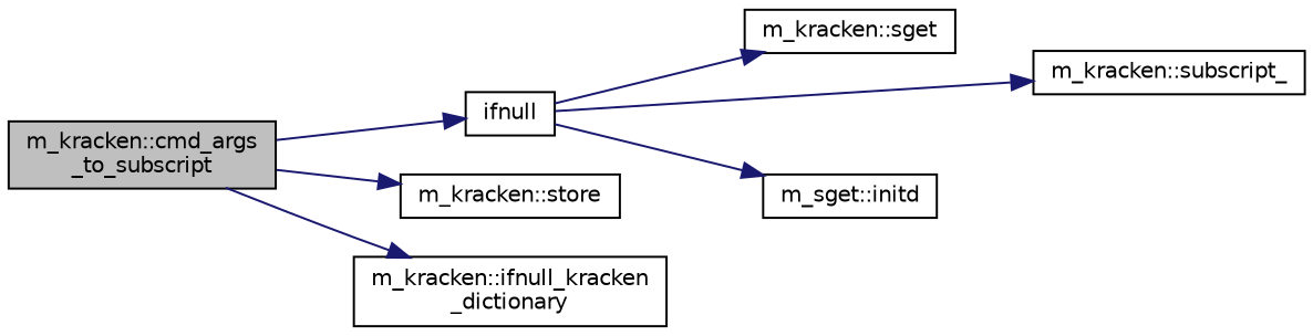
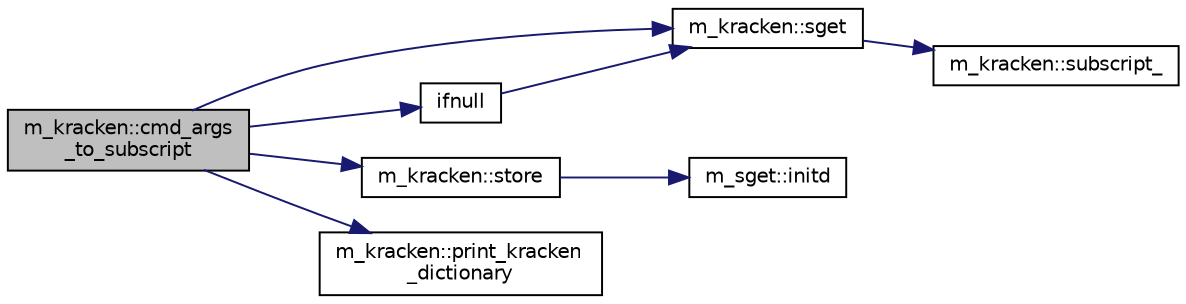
  digraph {
    rankdir=LR
    node [color=black fillcolor=white fontname=Helvetica fontsize=10 shape=record style=filled]
    edge [color=midnightblue fontname=Helvetica fontsize=10 labelfontname=Helvetica labelfontsize=10 style=solid]
    n1 [fillcolor=grey75 fontcolor=black height=0.2 label="m_kracken::cmd_args\l_to_subscript" width=0.4]
    n2 [height=0.2 label=ifnull width=0.4]
    n3 [height=0.2 label="m_kracken::sget" width=0.4]
    n4 [height=0.2 label="m_kracken::store" width=0.4]
-   n5 [height=0.2 label="m_kracken::ifnull_kracken\l_dictionary" width=0.4]
+   n5 [height=0.2 label="m_kracken::print_kracken\l_dictionary" width=0.4]
    n6 [height=0.2 label="m_kracken::subscript_" width=0.4]
    n7 [height=0.2 label="m_sget::initd" width=0.4]
    n1 -> n2
+   n1 -> n3
    n1 -> n4
    n1 -> n5
    n2 -> n3
-   n2 -> n6
-   n2 -> n7
+   n3 -> n6
+   n4 -> n7
  }
